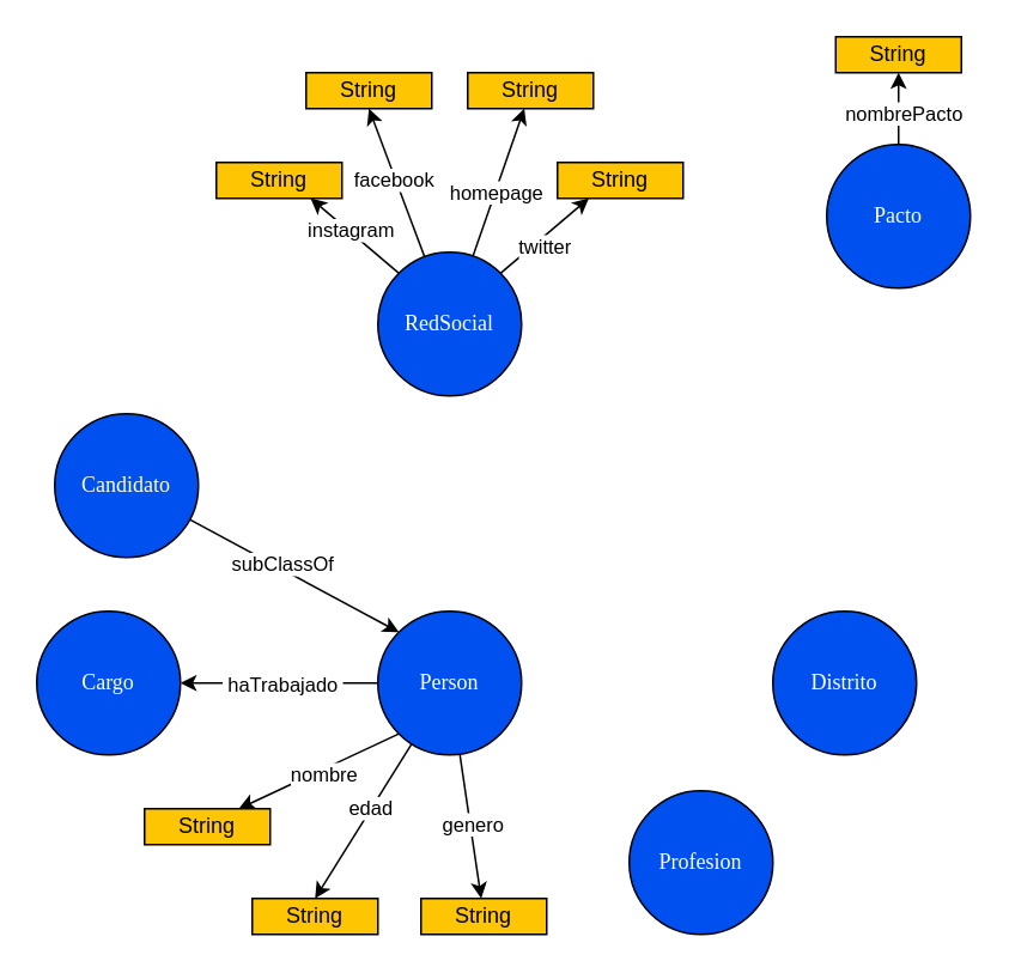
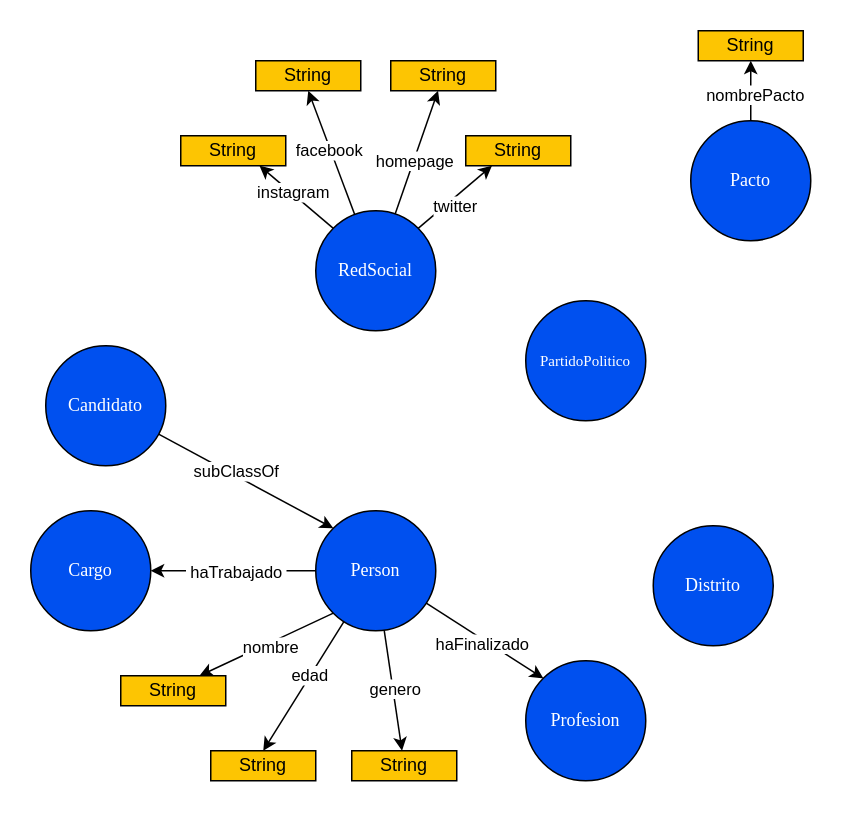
  <mxCell id="0" />
  <mxCell id="1" parent="0" />
  <mxCell id="2" style="rounded=0;orthogonalLoop=1;jettySize=auto;html=1;entryX=1;entryY=0.5;entryDx=0;entryDy=0;" edge="1" parent="1" source="12" target="13"><mxGeometry relative="1" as="geometry" /></mxCell>
  <mxCell id="3" value="&amp;nbsp;haTrabajado&amp;nbsp; " style="edgeLabel;html=1;align=center;verticalAlign=middle;resizable=0;points=[];labelBackgroundColor=#FFFFFF;fontColor=#000000;" vertex="1" connectable="0" parent="2"><mxGeometry x="-0.037" relative="1" as="geometry"><mxPoint x="-1" as="offset" /></mxGeometry></mxCell>
+ <mxCell id="4" style="rounded=0;orthogonalLoop=1;jettySize=auto;html=1;entryX=0;entryY=0;entryDx=0;entryDy=0;" edge="1" parent="1" source="12" target="17"><mxGeometry relative="1" as="geometry" /></mxCell>
+ <mxCell id="5" value="haFinalizado" style="edgeLabel;html=1;align=center;verticalAlign=middle;resizable=0;points=[];" vertex="1" connectable="0" parent="4"><mxGeometry x="-0.015" y="-2" relative="1" as="geometry"><mxPoint x="-1" as="offset" /></mxGeometry></mxCell>
  <mxCell id="6" style="rounded=0;orthogonalLoop=1;jettySize=auto;html=1;exitX=0;exitY=1;exitDx=0;exitDy=0;entryX=0.75;entryY=0;entryDx=0;entryDy=0;" edge="1" parent="1" source="12" target="37"><mxGeometry relative="1" as="geometry" /></mxCell>
  <mxCell id="7" value="nombre" style="edgeLabel;html=1;align=center;verticalAlign=middle;resizable=0;points=[];" vertex="1" connectable="0" parent="6"><mxGeometry x="-0.027" y="2" relative="1" as="geometry"><mxPoint as="offset" /></mxGeometry></mxCell>
  <mxCell id="8" style="rounded=0;orthogonalLoop=1;jettySize=auto;html=1;entryX=0.5;entryY=0;entryDx=0;entryDy=0;" edge="1" parent="1" source="12" target="38"><mxGeometry relative="1" as="geometry" /></mxCell>
  <mxCell id="9" value="edad" style="edgeLabel;html=1;align=center;verticalAlign=middle;resizable=0;points=[];" vertex="1" connectable="0" parent="8"><mxGeometry x="-0.176" y="-1" relative="1" as="geometry"><mxPoint as="offset" /></mxGeometry></mxCell>
  <mxCell id="10" style="rounded=0;orthogonalLoop=1;jettySize=auto;html=1;" edge="1" parent="1" source="12" target="39"><mxGeometry relative="1" as="geometry" /></mxCell>
  <mxCell id="11" value="genero" style="edgeLabel;html=1;align=center;verticalAlign=middle;resizable=0;points=[];" vertex="1" connectable="0" parent="10"><mxGeometry x="-0.042" y="1" relative="1" as="geometry"><mxPoint as="offset" /></mxGeometry></mxCell>
  <mxCell id="12" value="&lt;font face=&quot;Verdana&quot;&gt;Person&lt;/font&gt;" style="ellipse;whiteSpace=wrap;html=1;aspect=fixed;fillColor=#0050ef;strokeColor=#000000;fontColor=#ffffff;" vertex="1" parent="1"><mxGeometry x="210" y="340" width="80" height="80" as="geometry" /></mxCell>
  <mxCell id="13" value="&lt;font face=&quot;Verdana&quot;&gt;Cargo&lt;/font&gt;" style="ellipse;whiteSpace=wrap;html=1;aspect=fixed;fillColor=#0050ef;strokeColor=#000000;fontColor=#ffffff;" vertex="1" parent="1"><mxGeometry x="20" y="340" width="80" height="80" as="geometry" /></mxCell>
  <mxCell id="14" style="rounded=0;orthogonalLoop=1;jettySize=auto;html=1;entryX=0;entryY=0;entryDx=0;entryDy=0;" edge="1" parent="1" source="16" target="12"><mxGeometry relative="1" as="geometry" /></mxCell>
  <mxCell id="15" value="&amp;nbsp;subClassOf&amp;nbsp; " style="edgeLabel;html=1;align=center;verticalAlign=middle;resizable=0;points=[];fontColor=#000000;labelBackgroundColor=#FFFFFF;" vertex="1" connectable="0" parent="14"><mxGeometry x="-0.132" y="3" relative="1" as="geometry"><mxPoint as="offset" /></mxGeometry></mxCell>
  <mxCell id="16" value="&lt;font face=&quot;Verdana&quot;&gt;Candidato&lt;/font&gt;" style="ellipse;whiteSpace=wrap;html=1;aspect=fixed;fillColor=#0050ef;strokeColor=#000000;fontColor=#ffffff;" vertex="1" parent="1"><mxGeometry x="30" y="230" width="80" height="80" as="geometry" /></mxCell>
  <mxCell id="17" value="&lt;font face=&quot;Verdana&quot;&gt;Profesion&lt;/font&gt;" style="ellipse;whiteSpace=wrap;html=1;aspect=fixed;fillColor=#0050ef;strokeColor=#000000;fontColor=#ffffff;" vertex="1" parent="1"><mxGeometry x="350" y="440" width="80" height="80" as="geometry" /></mxCell>
- <mxCell id="18" value="&lt;font style=&quot;font-size: 12px;&quot; face=&quot;Verdana&quot;&gt;Distrito&lt;/font&gt;" style="ellipse;whiteSpace=wrap;html=1;aspect=fixed;fillColor=#0050ef;strokeColor=#000000;fontColor=#ffffff;" vertex="1" parent="1"><mxGeometry x="430" y="340" width="80" height="80" as="geometry" /></mxCell>
+ <mxCell id="18" value="&lt;font style=&quot;font-size: 12px;&quot; face=&quot;Verdana&quot;&gt;Distrito&lt;/font&gt;" style="ellipse;whiteSpace=wrap;html=1;aspect=fixed;fillColor=#0050ef;strokeColor=#000000;fontColor=#ffffff;" vertex="1" parent="1"><mxGeometry x="435" y="350" width="80" height="80" as="geometry" /></mxCell>
+ <mxCell id="19" value="&lt;font style=&quot;font-size: 10px;&quot; face=&quot;Verdana&quot;&gt;PartidoPolitico&lt;/font&gt;" style="ellipse;whiteSpace=wrap;html=1;aspect=fixed;fillColor=#0050ef;strokeColor=#000000;fontColor=#ffffff;" vertex="1" parent="1"><mxGeometry x="350" y="200" width="80" height="80" as="geometry" /></mxCell>
  <mxCell id="20" style="rounded=0;orthogonalLoop=1;jettySize=auto;html=1;exitX=1;exitY=0;exitDx=0;exitDy=0;entryX=0.25;entryY=1;entryDx=0;entryDy=0;" edge="1" parent="1" source="28" target="35"><mxGeometry relative="1" as="geometry" /></mxCell>
  <mxCell id="21" value="twitter" style="edgeLabel;html=1;align=center;verticalAlign=middle;resizable=0;points=[];" vertex="1" connectable="0" parent="20"><mxGeometry x="-0.144" y="-4" relative="1" as="geometry"><mxPoint as="offset" /></mxGeometry></mxCell>
  <mxCell id="22" style="rounded=0;orthogonalLoop=1;jettySize=auto;html=1;" edge="1" parent="1" source="28" target="34"><mxGeometry relative="1" as="geometry" /></mxCell>
  <mxCell id="23" value="homepage" style="edgeLabel;html=1;align=center;verticalAlign=middle;resizable=0;points=[];" vertex="1" connectable="0" parent="22"><mxGeometry x="-0.124" relative="1" as="geometry"><mxPoint as="offset" /></mxGeometry></mxCell>
  <mxCell id="24" style="rounded=0;orthogonalLoop=1;jettySize=auto;html=1;entryX=0.5;entryY=1;entryDx=0;entryDy=0;" edge="1" parent="1" source="28" target="33"><mxGeometry relative="1" as="geometry" /></mxCell>
  <mxCell id="25" value="facebook" style="edgeLabel;html=1;align=center;verticalAlign=middle;resizable=0;points=[];" vertex="1" connectable="0" parent="24"><mxGeometry x="0.039" y="1" relative="1" as="geometry"><mxPoint as="offset" /></mxGeometry></mxCell>
  <mxCell id="26" style="rounded=0;orthogonalLoop=1;jettySize=auto;html=1;exitX=0;exitY=0;exitDx=0;exitDy=0;entryX=0.75;entryY=1;entryDx=0;entryDy=0;" edge="1" parent="1" source="28" target="32"><mxGeometry relative="1" as="geometry" /></mxCell>
  <mxCell id="27" value="instagram" style="edgeLabel;html=1;align=center;verticalAlign=middle;resizable=0;points=[];fontColor=#000000;labelBackgroundColor=#FFFFFF;" vertex="1" connectable="0" parent="26"><mxGeometry x="0.107" y="-1" relative="1" as="geometry"><mxPoint as="offset" /></mxGeometry></mxCell>
  <mxCell id="28" value="&lt;font face=&quot;Verdana&quot;&gt;RedSocial&lt;/font&gt;" style="ellipse;whiteSpace=wrap;html=1;aspect=fixed;fillColor=#0050ef;strokeColor=#000000;fontColor=#ffffff;" vertex="1" parent="1"><mxGeometry x="210" width="80" height="80" as="geometry" y="140" /></mxCell>
  <mxCell id="29" style="edgeStyle=orthogonalEdgeStyle;rounded=0;orthogonalLoop=1;jettySize=auto;html=1;" edge="1" parent="1" source="31" target="36"><mxGeometry relative="1" as="geometry" /></mxCell>
  <mxCell id="30" value="&lt;div&gt;nombrePacto&lt;/div&gt;" style="edgeLabel;html=1;align=center;verticalAlign=middle;resizable=0;points=[];" vertex="1" connectable="0" parent="29"><mxGeometry x="-0.08" y="-2" relative="1" as="geometry"><mxPoint as="offset" /></mxGeometry></mxCell>
  <mxCell id="31" value="&lt;font face=&quot;Verdana&quot;&gt;Pacto&lt;/font&gt;" style="ellipse;whiteSpace=wrap;html=1;aspect=fixed;fillColor=#0050ef;strokeColor=#000000;fontColor=#ffffff;" vertex="1" parent="1"><mxGeometry x="460" y="80" width="80" height="80" as="geometry" /></mxCell>
  <mxCell id="32" value="String" style="rounded=0;whiteSpace=wrap;html=1;strokeColor=#000000;fillColor=#fdc502;" vertex="1" parent="1"><mxGeometry x="120" y="90" width="70" height="20" as="geometry" /></mxCell>
  <mxCell id="33" value="String" style="rounded=0;whiteSpace=wrap;html=1;strokeColor=#000000;fillColor=#fdc502;" vertex="1" parent="1"><mxGeometry x="170" y="40" width="70" height="20" as="geometry" /></mxCell>
  <mxCell id="34" value="String" style="rounded=0;whiteSpace=wrap;html=1;strokeColor=#000000;fillColor=#fdc502;" vertex="1" parent="1"><mxGeometry x="260" y="40" width="70" height="20" as="geometry" /></mxCell>
  <mxCell id="35" value="String" style="rounded=0;whiteSpace=wrap;html=1;strokeColor=#000000;fillColor=#fdc502;" vertex="1" parent="1"><mxGeometry x="310" y="90" width="70" height="20" as="geometry" /></mxCell>
  <mxCell id="36" value="String" style="rounded=0;whiteSpace=wrap;html=1;strokeColor=#000000;fillColor=#fdc502;" vertex="1" parent="1"><mxGeometry x="465" y="20" width="70" height="20" as="geometry" /></mxCell>
  <mxCell id="37" value="String" style="rounded=0;whiteSpace=wrap;html=1;strokeColor=#000000;fillColor=#fdc502;" vertex="1" parent="1"><mxGeometry x="80" y="450" width="70" height="20" as="geometry" /></mxCell>
  <mxCell id="38" value="String" style="rounded=0;whiteSpace=wrap;html=1;strokeColor=#000000;fillColor=#fdc502;" vertex="1" parent="1"><mxGeometry x="140" y="500" width="70" height="20" as="geometry" /></mxCell>
  <mxCell id="39" value="String" style="rounded=0;whiteSpace=wrap;html=1;strokeColor=#000000;fillColor=#fdc502;" vertex="1" parent="1"><mxGeometry x="234" y="500" width="70" height="20" as="geometry" /></mxCell>
